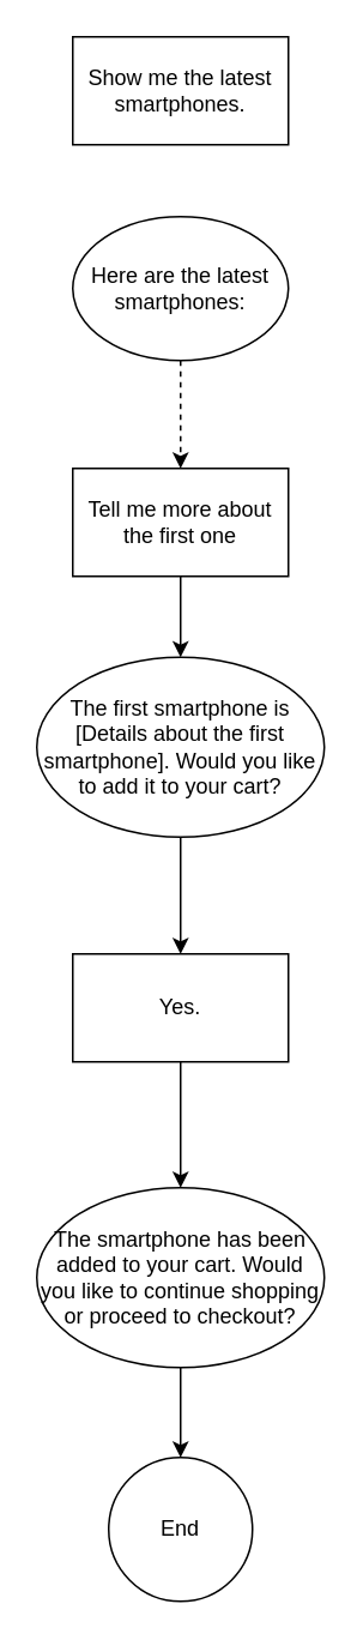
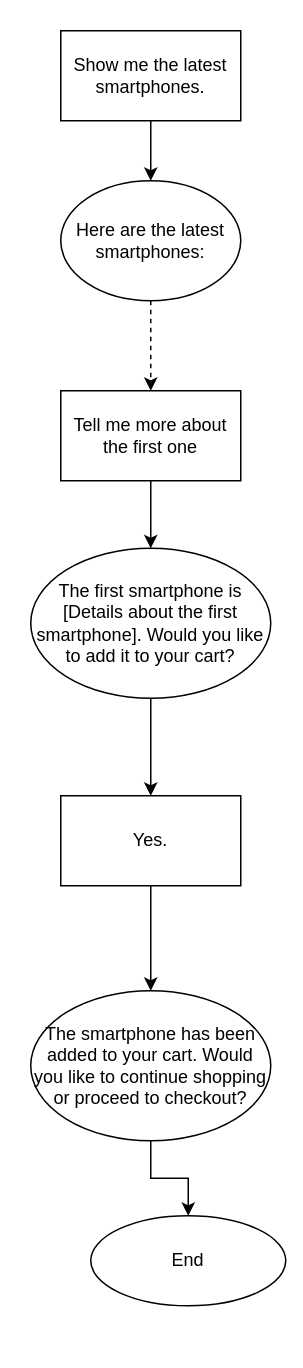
  <mxCell id="0" />
  <mxCell id="1" parent="0" />
+ <mxCell id="2" value="" style="edgeStyle=orthogonalEdgeStyle;rounded=0;orthogonalLoop=1;jettySize=auto;html=1;" edge="1" parent="1" source="3" target="5"><mxGeometry relative="1" as="geometry" /></mxCell>
  <mxCell id="3" value="Show me the latest smartphones." style="rounded=0;whiteSpace=wrap;html=1;" vertex="1" parent="1"><mxGeometry x="40" y="20" width="120" height="60" as="geometry" /></mxCell>
  <mxCell id="4" value="" style="edgeStyle=orthogonalEdgeStyle;rounded=0;orthogonalLoop=1;jettySize=auto;html=1;dashed=1;" edge="1" parent="1" source="5" target="7"><mxGeometry relative="1" as="geometry" /></mxCell>
  <mxCell id="5" value="Here are the latest smartphones:" style="ellipse;whiteSpace=wrap;html=1;" vertex="1" parent="1"><mxGeometry x="40" y="120" width="120" height="80" as="geometry" /></mxCell>
  <mxCell id="6" value="" style="edgeStyle=orthogonalEdgeStyle;rounded=0;orthogonalLoop=1;jettySize=auto;html=1;" edge="1" parent="1" source="7" target="9"><mxGeometry relative="1" as="geometry" /></mxCell>
  <mxCell id="7" value="Tell me more about the first one" style="rounded=0;whiteSpace=wrap;html=1;" vertex="1" parent="1"><mxGeometry x="40" y="260" width="120" height="60" as="geometry" /></mxCell>
  <mxCell id="8" value="" style="edgeStyle=orthogonalEdgeStyle;rounded=0;orthogonalLoop=1;jettySize=auto;html=1;" edge="1" parent="1" source="9" target="11"><mxGeometry relative="1" as="geometry" /></mxCell>
  <mxCell id="9" value="The first smartphone is [Details about the first smartphone]. Would you like to add it to your cart?" style="ellipse;whiteSpace=wrap;html=1;" vertex="1" parent="1"><mxGeometry x="20" y="365" width="160" height="100" as="geometry" /></mxCell>
  <mxCell id="10" value="" style="edgeStyle=orthogonalEdgeStyle;rounded=0;orthogonalLoop=1;jettySize=auto;html=1;" edge="1" parent="1" source="11" target="13"><mxGeometry relative="1" as="geometry" /></mxCell>
  <mxCell id="11" value="Yes." style="rounded=0;whiteSpace=wrap;html=1;" vertex="1" parent="1"><mxGeometry x="40" y="530" width="120" height="60" as="geometry" /></mxCell>
  <mxCell id="12" value="" style="edgeStyle=orthogonalEdgeStyle;rounded=0;orthogonalLoop=1;jettySize=auto;html=1;" edge="1" parent="1" source="13" target="14"><mxGeometry relative="1" as="geometry"><mxPoint x="390" y="750" as="targetPoint" /></mxGeometry></mxCell>
  <mxCell id="13" value="The smartphone has been added to your cart. Would you like to continue shopping or proceed to checkout?" style="ellipse;whiteSpace=wrap;html=1;" vertex="1" parent="1"><mxGeometry x="20" y="660" width="160" height="100" as="geometry" /></mxCell>
- <mxCell id="14" value="End" style="ellipse;whiteSpace=wrap;html=1;aspect=fixed;" vertex="1" parent="1"><mxGeometry x="60" y="810" width="80" height="80" as="geometry" /></mxCell>
+ <mxCell id="14" value="End" style="ellipse;whiteSpace=wrap;html=1;aspect=fixed;" vertex="1" parent="1"><mxGeometry x="60" y="810" width="130" height="60" as="geometry" /></mxCell>
